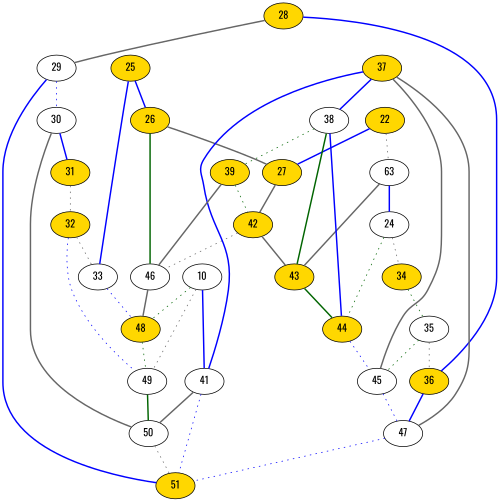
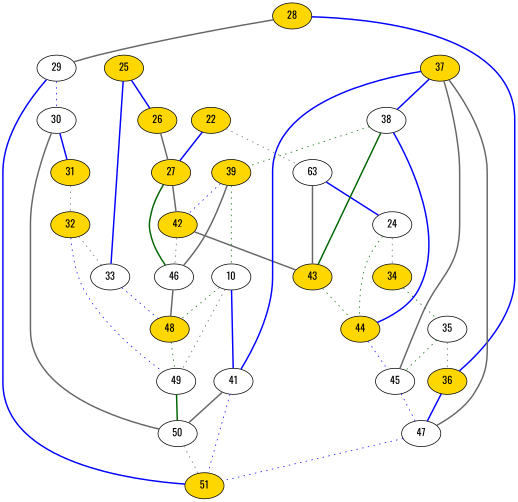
  graph {
    fontname=Oswald
    node [fillcolor=gold fontname=Oswald style=filled y=0.29013048884]
    edge [color=gray40 fontname=Oswald style=bold]
    22 [x=-0.64560133954 y=-0.70874036330]
    n2 [fillcolor=white label=63 x=-0.19969879241 y=-0.70874036332]
    27 [x=-0.64560133955 y=-0.27342401878]
    24 [fillcolor=white x=0.19969879204 y=-0.70874036346]
    43 [x=-0.13670857244 y=-0.37828288171]
    42 [x=-0.33481869483 y=-0.19905328744]
    34 [x=0.64560133927 y=-0.70874036380]
    44 [x=0.13670857229 y=-0.37828288179]
    35 [fillcolor=white x=0.64560133960 y=-0.27342401908]
    45 [fillcolor=white x=0.33481869482 y=-0.19905328759]
    25 [x=-0.64560133993 y=0.44634106837]
    26 [x=-0.64560133972 y=0.08487538015]
    33 [fillcolor=white x=-0.31988652063 y=0.44634106858]
    46 [fillcolor=white x=-0.36142337492 y=0.04740984514]
    48 [x=-0.24162655395 y=0.22757455309]
    28 [x=0.64560134014 y=0.44634106840]
    29 [fillcolor=white x=0.31988652073 y=0.44634106860]
    36 [x=0.64560133989 y=0.08487538004]
    30 [fillcolor=white x=0.10489306640 y=0.44634106871]
    51 [x=0.24162655401 y=0.22757455308]
    47 [fillcolor=white x=0.36142337499 y=0.04740984506]
    31 [x=0.00000000000 y=0.44634106870]
    50 [fillcolor=white x=0.07710534484]
    32 [x=-0.10489306635 y=0.44634106867]
    49 [fillcolor=white x=-0.07710534481]
    37 [x=0.16275893331 y=-0.04394144065]
    38 [fillcolor=white x=-0.00000000003 y=-0.17535131384]
    41 [fillcolor=white x=0.08618394462 y=0.12709377190]
    39 [x=-0.16275893331 y=-0.04394144060]
    n30 [fillcolor=white label=10 x=-0.08618394459 y=0.12709377191]
    22 -- n2 [length=0.44590254713 style=dotted]
    22 -- 27 [color=blue length=0.43531634452]
    n2 -- 24 [color=blue length=0.39939758445]
    n2 -- 43 [length=0.33640736461]
    27 -- 42 [length=0.31955728428]
    24 -- 34 [length=0.44590254723 style=dotted]
    24 -- 44 [color=darkgreen length=0.33640736463 style=dotted]
-   43 -- 44 [color=darkgreen length=0.27341714473]
+   43 -- 44 [color=darkgreen length=0.27341714473 style=dotted]
    42 -- 43 [length=0.26715326698]
    42 -- 46 [length=0.24789490661 style=dotted]
    34 -- 35 [color=darkgreen length=0.43531634472 style=dotted]
    44 -- 45 [color=blue length=0.26715326703 style=dotted]
    35 -- 45 [color=darkgreen length=0.31955728438 style=dotted]
    35 -- 36 [length=0.35829939912 style=dotted]
    45 -- 47 [color=blue length=0.24789490669 style=dotted]
    25 -- 26 [color=blue length=0.36146568822]
    25 -- 33 [color=blue length=0.32571481930]
    26 -- 27 [length=0.35829939893]
-   26 -- 46 [color=darkgreen length=0.28663702132]
+   27 -- 46 [color=darkgreen length=0.28663702132]
    33 -- 48 [color=blue length=0.23234330351 style=dotted]
    46 -- 48 [length=0.21635757511]
    48 -- 49 [color=darkgreen length=0.17601270794 style=dotted]
    28 -- 29 [length=0.32571481941]
    28 -- 36 [color=blue length=0.36146568836]
    29 -- 30 [color=blue length=0.21499345433 style=dotted]
    29 -- 51 [color=blue length=0.23234330355]
    36 -- 47 [color=blue length=0.28663702141]
    30 -- 31 [color=blue length=0.10489306640]
    30 -- 50 [length=0.15866285871]
    47 -- 51 [color=blue length=0.21635757516 style=dotted]
    31 -- 32 [length=0.10489306635 style=dotted]
    50 -- 51 [length=0.17601270797 style=dotted]
    32 -- 33 [length=0.21499345428 style=dotted]
    32 -- 49 [color=blue length=0.15866285866 style=dotted]
    49 -- 50 [color=darkgreen length=0.15421068965]
    37 -- 45 [length=0.23165544801]
    37 -- 47 [length=0.21866096540]
    37 -- 38 [color=blue length=0.20918657977]
    37 -- 41 [color=blue length=0.18739469796]
    38 -- 43 [color=darkgreen length=0.24468439879]
    38 -- 44 [color=blue length=0.24468439880]
    38 -- 39 [color=darkgreen length=0.20918657975 style=dotted]
    41 -- 51 [color=blue length=0.18509130774 style=dotted]
    41 -- 50 [length=0.16328928944]
-   39 -- 42 [color=darkgreen length=0.23165544795 style=dotted]
+   39 -- 42 [color=blue length=0.23165544795 style=dotted]
    39 -- 46 [length=0.21866096534]
+   39 -- n30 [color=darkgreen length=0.18739469794 style=dotted]
    n30 -- 48 [color=darkgreen length=0.18509130771 style=dotted]
    n30 -- 49 [length=0.16328928943 style=dotted]
    n30 -- 41 [color=blue length=0.17236788921]
  }
